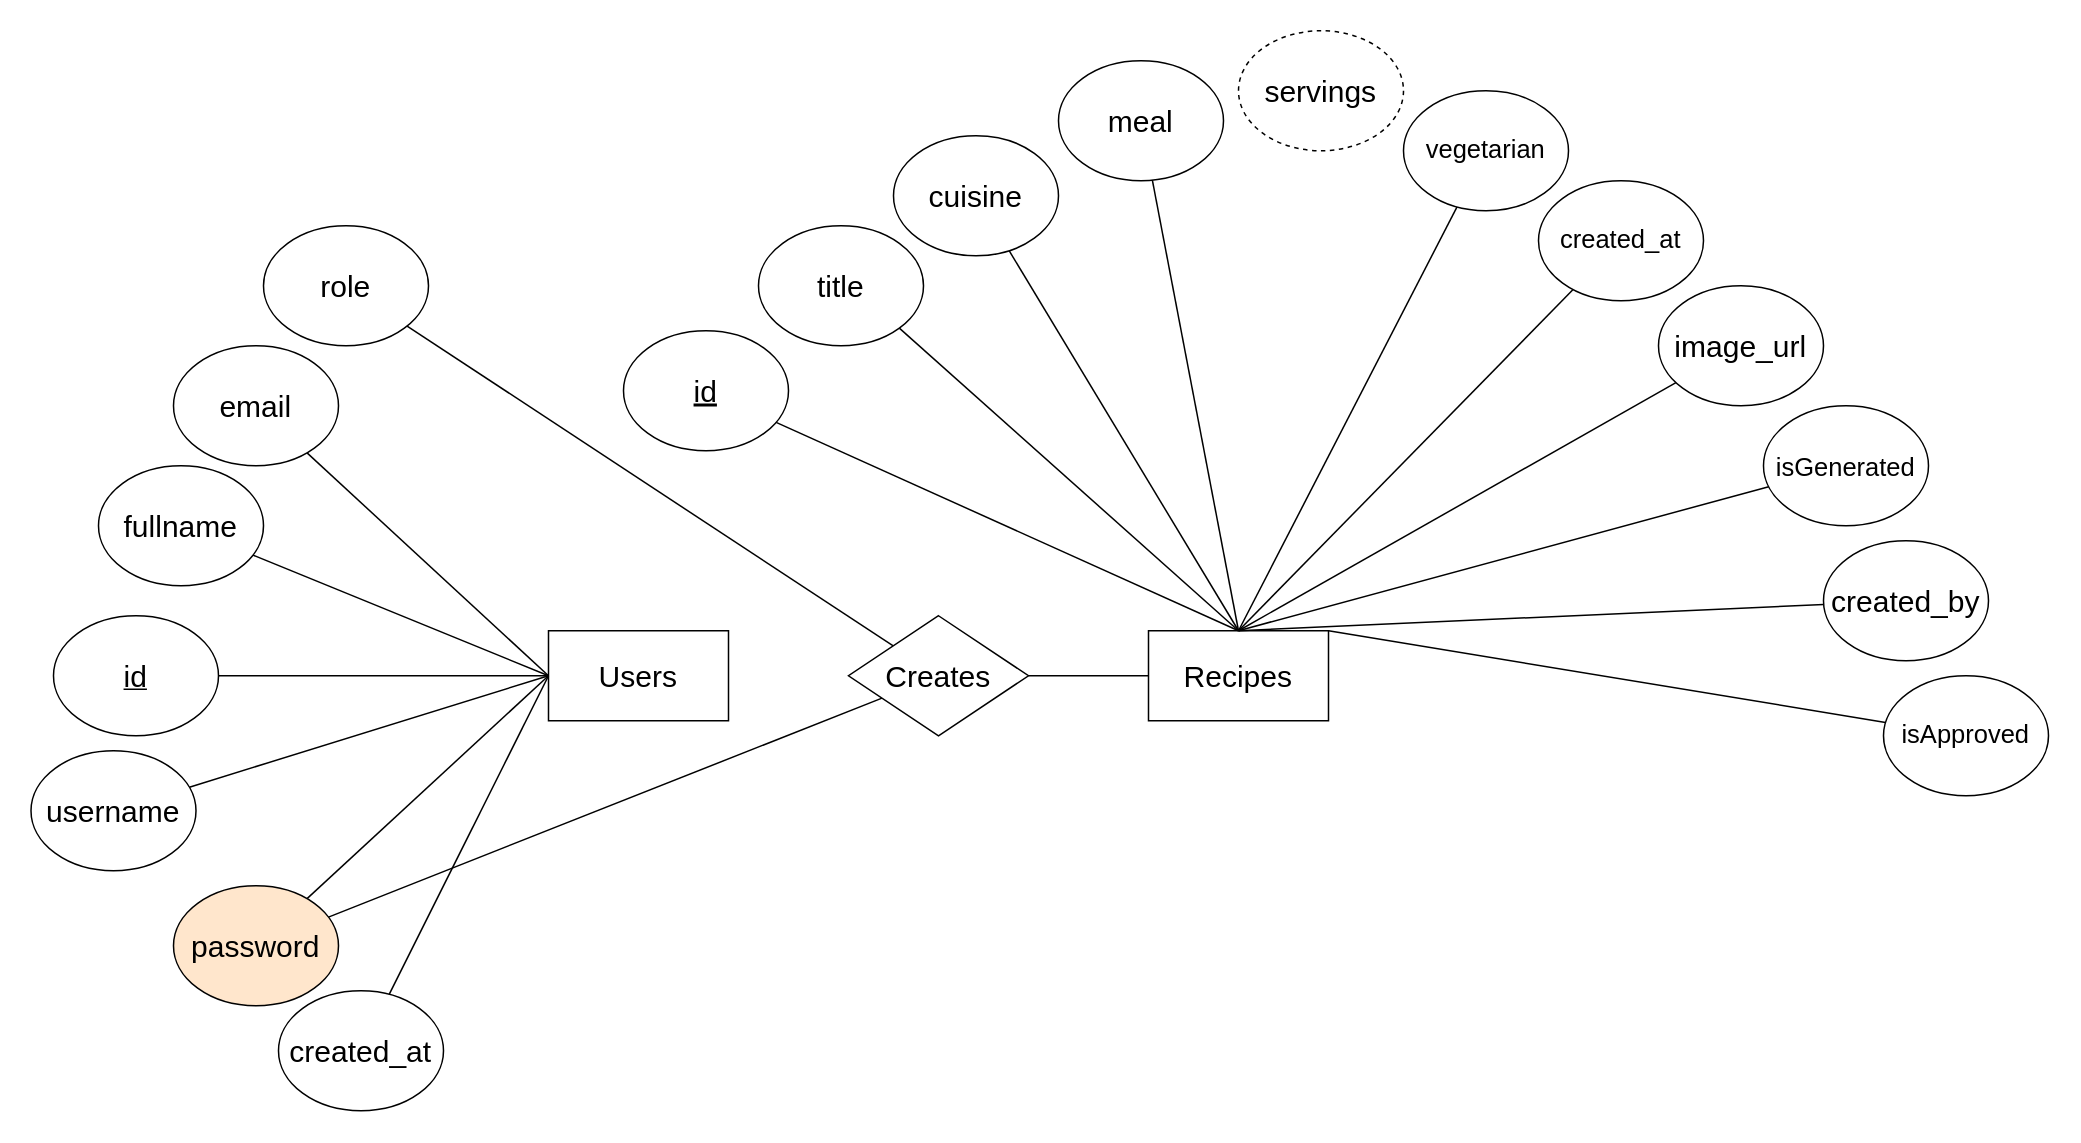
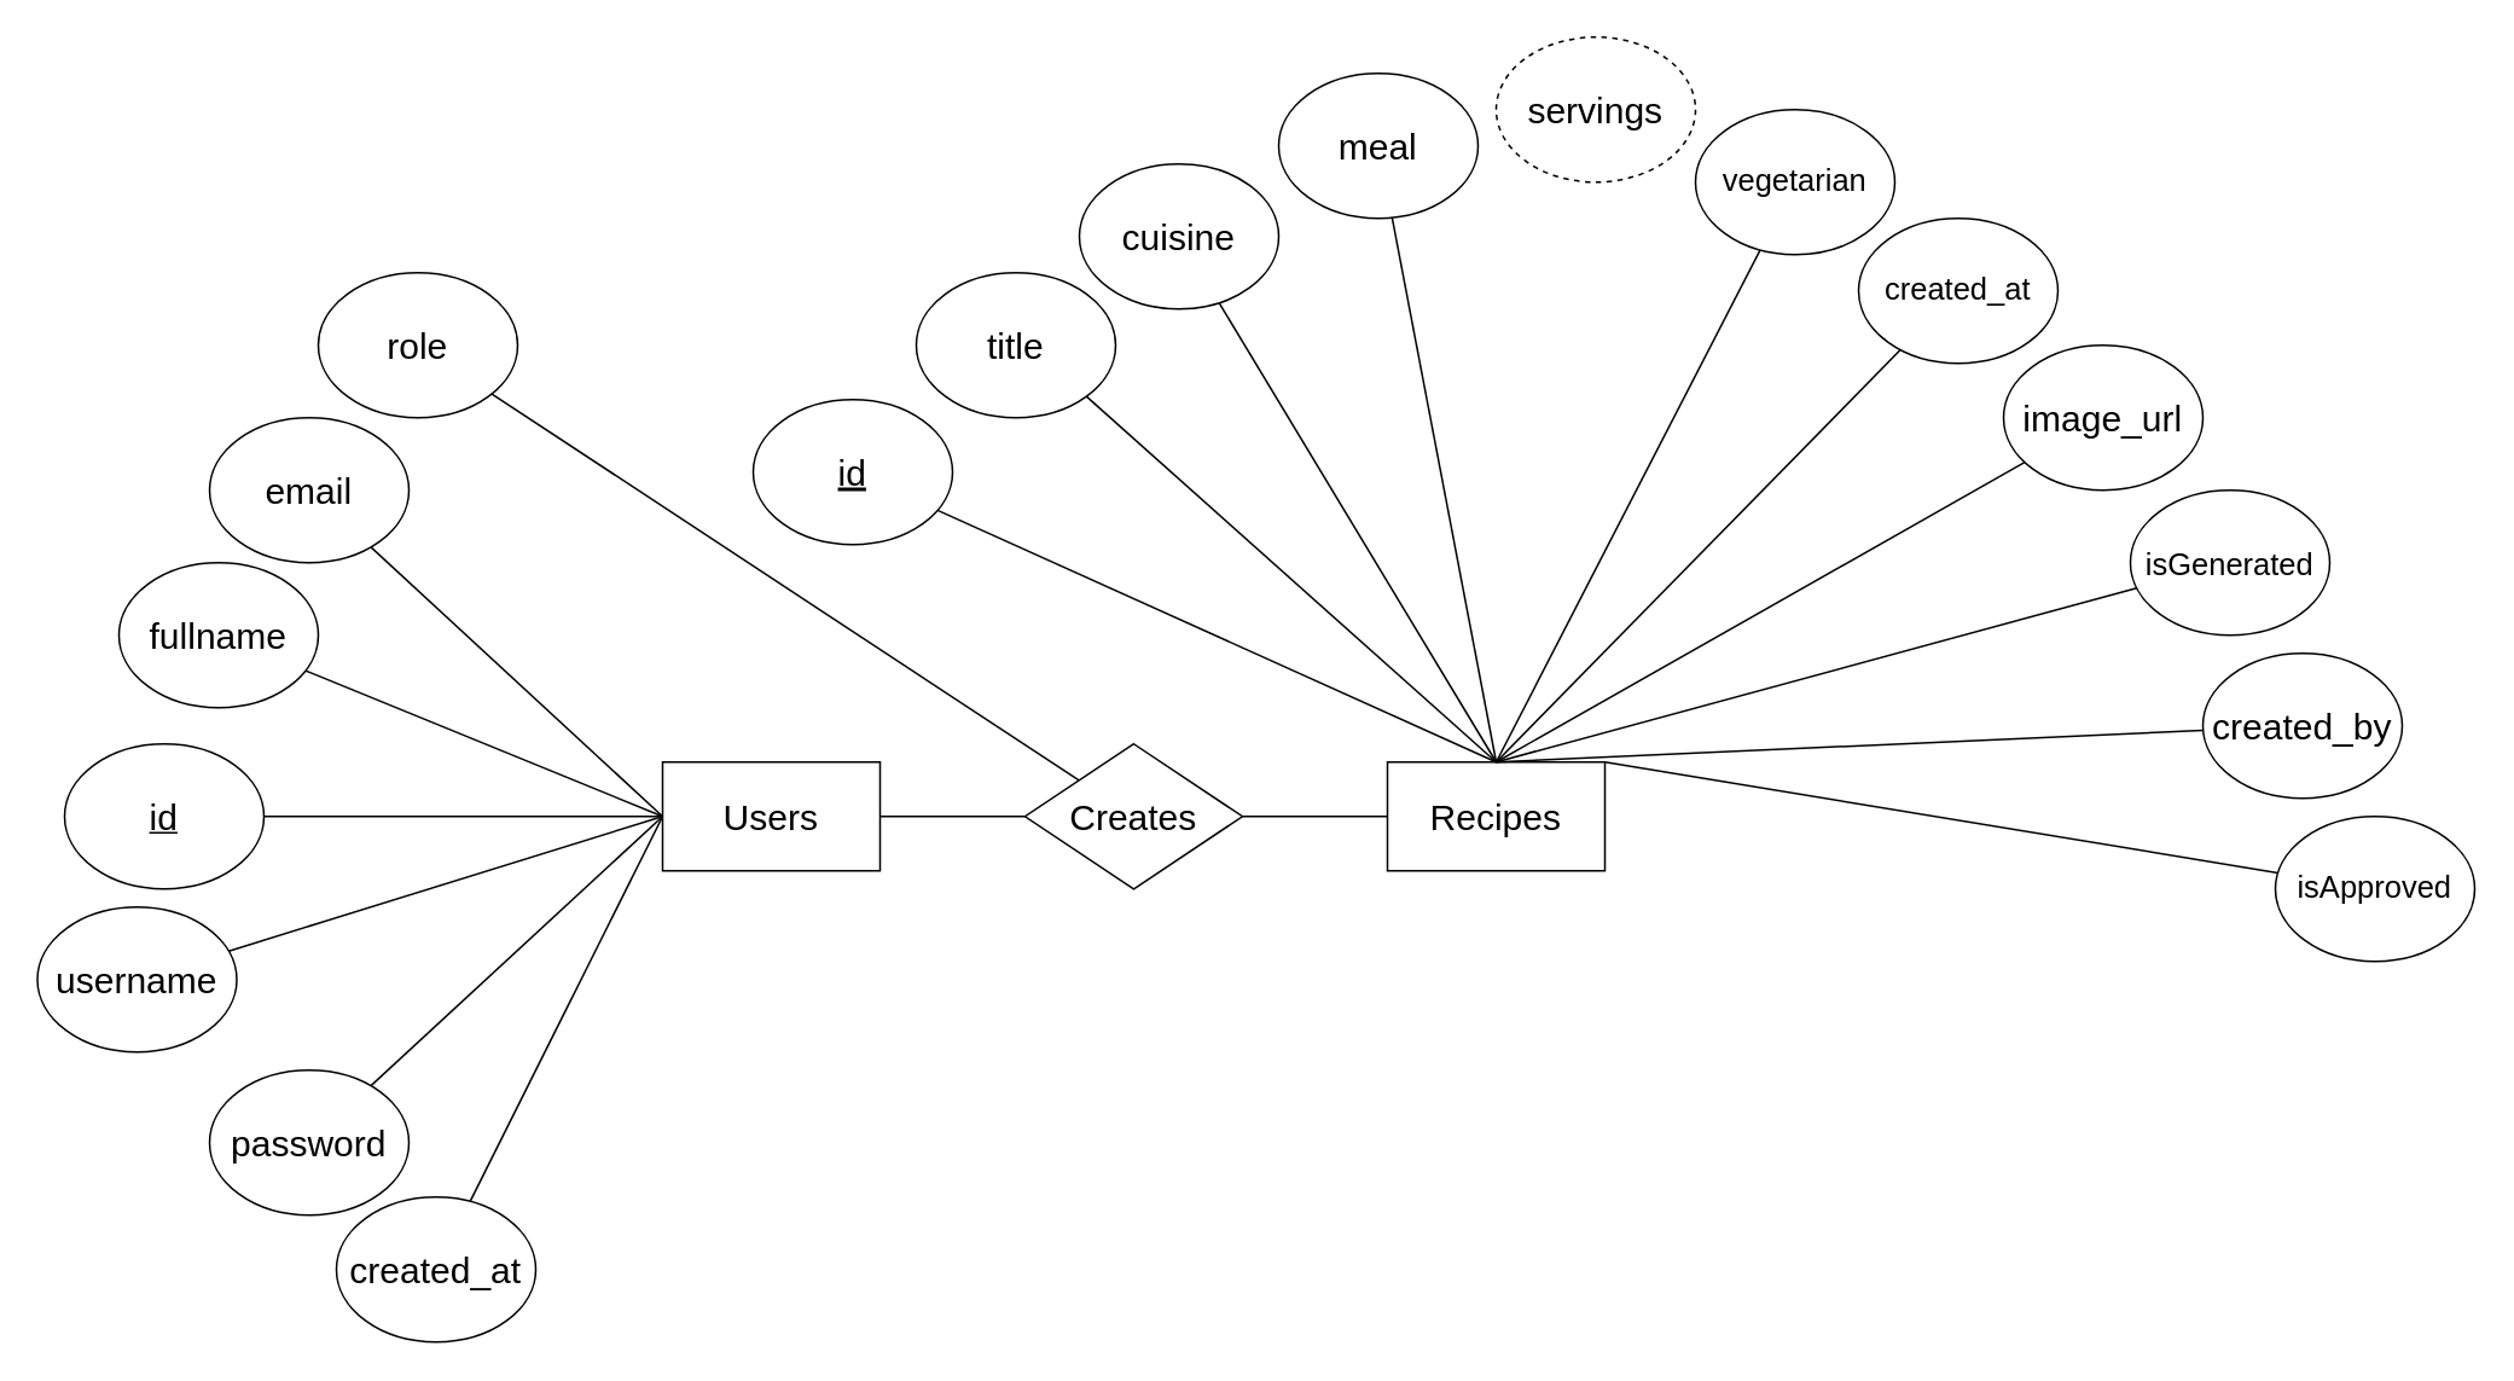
  <mxCell id="0" />
  <mxCell id="1" parent="0" />
  <mxCell id="2" value="&lt;font style=&quot;font-size: 20px;&quot;&gt;Users&lt;/font&gt;" style="whiteSpace=wrap;html=1;" vertex="1" parent="1"><mxGeometry x="365" y="420" width="120" height="60" as="geometry" /></mxCell>
  <mxCell id="3" style="edgeStyle=none;html=1;entryX=0;entryY=0.5;entryDx=0;entryDy=0;endArrow=none;endFill=0;" edge="1" parent="1" source="4" target="2"><mxGeometry relative="1" as="geometry" /></mxCell>
  <mxCell id="4" value="&lt;u&gt;&lt;font style=&quot;font-size: 20px;&quot;&gt;id&lt;/font&gt;&lt;/u&gt;" style="ellipse;whiteSpace=wrap;html=1;" vertex="1" parent="1"><mxGeometry x="35" y="410" width="110" height="80" as="geometry" /></mxCell>
  <mxCell id="5" style="edgeStyle=none;html=1;endArrow=none;endFill=0;" edge="1" parent="1" source="6"><mxGeometry relative="1" as="geometry"><mxPoint x="365" y="450" as="targetPoint" /></mxGeometry></mxCell>
  <mxCell id="6" value="&lt;font style=&quot;font-size: 20px;&quot;&gt;username&lt;/font&gt;" style="ellipse;whiteSpace=wrap;html=1;" vertex="1" parent="1"><mxGeometry x="20" y="500" width="110" height="80" as="geometry" /></mxCell>
  <mxCell id="7" style="edgeStyle=none;html=1;endArrow=none;endFill=0;" edge="1" parent="1" source="8"><mxGeometry relative="1" as="geometry"><mxPoint x="365" y="450" as="targetPoint" /></mxGeometry></mxCell>
  <mxCell id="8" value="&lt;font style=&quot;font-size: 20px;&quot;&gt;fullname&lt;/font&gt;" style="ellipse;whiteSpace=wrap;html=1;" vertex="1" parent="1"><mxGeometry x="65" y="310" width="110" height="80" as="geometry" /></mxCell>
  <mxCell id="9" style="edgeStyle=none;html=1;endArrow=none;endFill=0;" edge="1" parent="1" source="10"><mxGeometry relative="1" as="geometry"><mxPoint x="365" y="450" as="targetPoint" /></mxGeometry></mxCell>
  <mxCell id="10" value="&lt;font style=&quot;font-size: 20px;&quot;&gt;email&lt;/font&gt;" style="ellipse;whiteSpace=wrap;html=1;" vertex="1" parent="1"><mxGeometry x="115" y="230" width="110" height="80" as="geometry" /></mxCell>
  <mxCell id="11" style="edgeStyle=none;html=1;entryX=0;entryY=0.5;entryDx=0;entryDy=0;endArrow=none;endFill=0;" edge="1" parent="1" source="12" target="2"><mxGeometry relative="1" as="geometry" /></mxCell>
- <mxCell id="12" value="&lt;font style=&quot;font-size: 20px;&quot;&gt;password&lt;/font&gt;" style="ellipse;whiteSpace=wrap;html=1;fillColor=#ffe6cc;" vertex="1" parent="1"><mxGeometry x="115" y="590" width="110" height="80" as="geometry" /></mxCell>
+ <mxCell id="12" value="&lt;font style=&quot;font-size: 20px;&quot;&gt;password&lt;/font&gt;" style="ellipse;whiteSpace=wrap;html=1;" vertex="1" parent="1"><mxGeometry x="115" y="590" width="110" height="80" as="geometry" /></mxCell>
  <mxCell id="13" style="edgeStyle=none;html=1;endArrow=none;endFill=0;" edge="1" parent="1" source="14" target="19"><mxGeometry relative="1" as="geometry"><mxPoint x="355" y="410" as="targetPoint" /></mxGeometry></mxCell>
  <mxCell id="14" value="&lt;font style=&quot;font-size: 20px;&quot;&gt;role&lt;/font&gt;" style="ellipse;whiteSpace=wrap;html=1;" vertex="1" parent="1"><mxGeometry x="175" y="150" width="110" height="80" as="geometry" /></mxCell>
  <mxCell id="15" style="edgeStyle=none;html=1;endArrow=none;endFill=0;" edge="1" parent="1" source="16"><mxGeometry relative="1" as="geometry"><mxPoint x="365" y="450" as="targetPoint" /></mxGeometry></mxCell>
  <mxCell id="16" value="&lt;font style=&quot;font-size: 20px;&quot;&gt;created_at&lt;/font&gt;" style="ellipse;whiteSpace=wrap;html=1;" vertex="1" parent="1"><mxGeometry x="185" y="660" width="110" height="80" as="geometry" /></mxCell>
- <mxCell id="17" style="edgeStyle=none;html=1;fontSize=20;endArrow=none;endFill=0;" edge="1" parent="1" source="19" target="12"><mxGeometry relative="1" as="geometry" /></mxCell>
+ <mxCell id="17" style="edgeStyle=none;html=1;entryX=1;entryY=0.5;entryDx=0;entryDy=0;fontSize=20;endArrow=none;endFill=0;" edge="1" parent="1" source="19" target="2"><mxGeometry relative="1" as="geometry" /></mxCell>
  <mxCell id="18" style="edgeStyle=none;html=1;entryX=0;entryY=0.5;entryDx=0;entryDy=0;fontSize=20;endArrow=none;endFill=0;" edge="1" parent="1" source="19" target="20"><mxGeometry relative="1" as="geometry" /></mxCell>
  <mxCell id="19" value="Creates" style="rhombus;whiteSpace=wrap;html=1;fontSize=20;" vertex="1" parent="1"><mxGeometry x="565" y="410" width="120" height="80" as="geometry" /></mxCell>
  <mxCell id="20" value="Recipes" style="whiteSpace=wrap;html=1;fontSize=20;" vertex="1" parent="1"><mxGeometry x="765" y="420" width="120" height="60" as="geometry" /></mxCell>
  <mxCell id="21" style="edgeStyle=none;html=1;entryX=0.5;entryY=0;entryDx=0;entryDy=0;fontSize=17;endArrow=none;endFill=0;" edge="1" parent="1" source="22" target="20"><mxGeometry relative="1" as="geometry" /></mxCell>
  <mxCell id="22" value="&lt;u&gt;id&lt;/u&gt;" style="ellipse;whiteSpace=wrap;html=1;fontSize=20;" vertex="1" parent="1"><mxGeometry x="415" y="220" width="110" height="80" as="geometry" /></mxCell>
  <mxCell id="23" style="edgeStyle=none;html=1;exitX=1;exitY=1;exitDx=0;exitDy=0;fontSize=17;endArrow=none;endFill=0;" edge="1" parent="1" source="24"><mxGeometry relative="1" as="geometry"><mxPoint x="825" y="420" as="targetPoint" /></mxGeometry></mxCell>
  <mxCell id="24" value="title" style="ellipse;whiteSpace=wrap;html=1;fontSize=20;" vertex="1" parent="1"><mxGeometry x="505" y="150" width="110" height="80" as="geometry" /></mxCell>
  <mxCell id="25" style="edgeStyle=none;html=1;entryX=0.5;entryY=0;entryDx=0;entryDy=0;fontSize=17;endArrow=none;endFill=0;" edge="1" parent="1" source="26" target="20"><mxGeometry relative="1" as="geometry" /></mxCell>
  <mxCell id="26" value="cuisine" style="ellipse;whiteSpace=wrap;html=1;fontSize=20;" vertex="1" parent="1"><mxGeometry x="595" y="90" width="110" height="80" as="geometry" /></mxCell>
  <mxCell id="27" style="edgeStyle=none;html=1;fontSize=17;endArrow=none;endFill=0;" edge="1" parent="1" source="28"><mxGeometry relative="1" as="geometry"><mxPoint x="825" y="420" as="targetPoint" /></mxGeometry></mxCell>
  <mxCell id="28" value="meal" style="ellipse;whiteSpace=wrap;html=1;fontSize=20;" vertex="1" parent="1"><mxGeometry x="705" y="40" width="110" height="80" as="geometry" /></mxCell>
  <mxCell id="29" value="servings" style="ellipse;whiteSpace=wrap;html=1;fontSize=20;dashed=1;" vertex="1" parent="1"><mxGeometry x="825" y="20" width="110" height="80" as="geometry" /></mxCell>
  <mxCell id="30" style="edgeStyle=none;html=1;fontSize=17;endArrow=none;endFill=0;" edge="1" parent="1" source="31"><mxGeometry relative="1" as="geometry"><mxPoint x="825" y="420" as="targetPoint" /></mxGeometry></mxCell>
  <mxCell id="31" value="image_url" style="ellipse;whiteSpace=wrap;html=1;fontSize=20;" vertex="1" parent="1"><mxGeometry x="1105" y="190" width="110" height="80" as="geometry" /></mxCell>
  <mxCell id="32" style="edgeStyle=none;html=1;fontSize=17;endArrow=none;endFill=0;" edge="1" parent="1" source="33"><mxGeometry relative="1" as="geometry"><mxPoint x="825" y="420" as="targetPoint" /></mxGeometry></mxCell>
  <mxCell id="33" value="created_by" style="ellipse;whiteSpace=wrap;html=1;fontSize=20;" vertex="1" parent="1"><mxGeometry x="1215" y="360" width="110" height="80" as="geometry" /></mxCell>
  <mxCell id="34" style="edgeStyle=none;html=1;fontSize=17;endArrow=none;endFill=0;" edge="1" parent="1" source="35"><mxGeometry relative="1" as="geometry"><mxPoint x="825" y="420" as="targetPoint" /></mxGeometry></mxCell>
  <mxCell id="35" value="&lt;font style=&quot;font-size: 17px;&quot;&gt;isGenerated&lt;/font&gt;" style="ellipse;whiteSpace=wrap;html=1;fontSize=20;" vertex="1" parent="1"><mxGeometry x="1175" y="270" width="110" height="80" as="geometry" /></mxCell>
  <mxCell id="36" style="edgeStyle=none;html=1;fontSize=17;endArrow=none;endFill=0;" edge="1" parent="1" source="37"><mxGeometry relative="1" as="geometry"><mxPoint x="825" y="420" as="targetPoint" /></mxGeometry></mxCell>
  <mxCell id="37" value="vegetarian" style="ellipse;whiteSpace=wrap;html=1;fontSize=17;" vertex="1" parent="1"><mxGeometry x="935" y="60" width="110" height="80" as="geometry" /></mxCell>
  <mxCell id="38" style="edgeStyle=none;html=1;fontSize=17;endArrow=none;endFill=0;" edge="1" parent="1" source="39"><mxGeometry relative="1" as="geometry"><mxPoint x="885" y="420" as="targetPoint" /></mxGeometry></mxCell>
  <mxCell id="39" value="isApproved" style="ellipse;whiteSpace=wrap;html=1;fontSize=17;" vertex="1" parent="1"><mxGeometry x="1255" y="450" width="110" height="80" as="geometry" /></mxCell>
  <mxCell id="40" style="edgeStyle=none;html=1;fontSize=17;endArrow=none;endFill=0;" edge="1" parent="1" source="41"><mxGeometry relative="1" as="geometry"><mxPoint x="825" y="420" as="targetPoint" /></mxGeometry></mxCell>
  <mxCell id="41" value="created_at" style="ellipse;whiteSpace=wrap;html=1;fontSize=17;" vertex="1" parent="1"><mxGeometry x="1025" y="120" width="110" height="80" as="geometry" /></mxCell>
